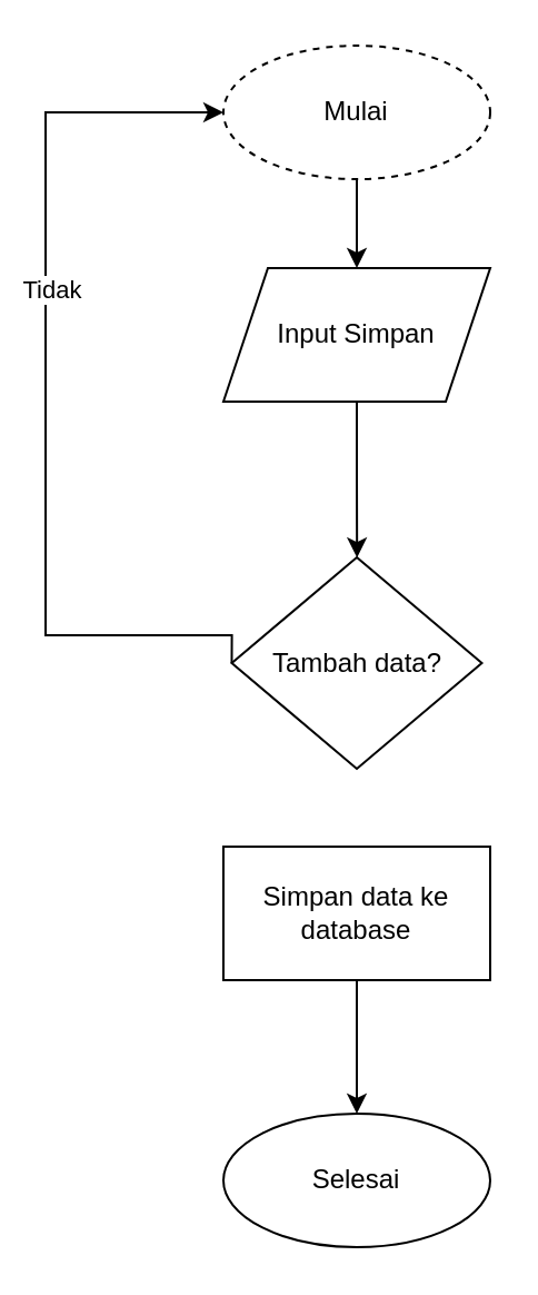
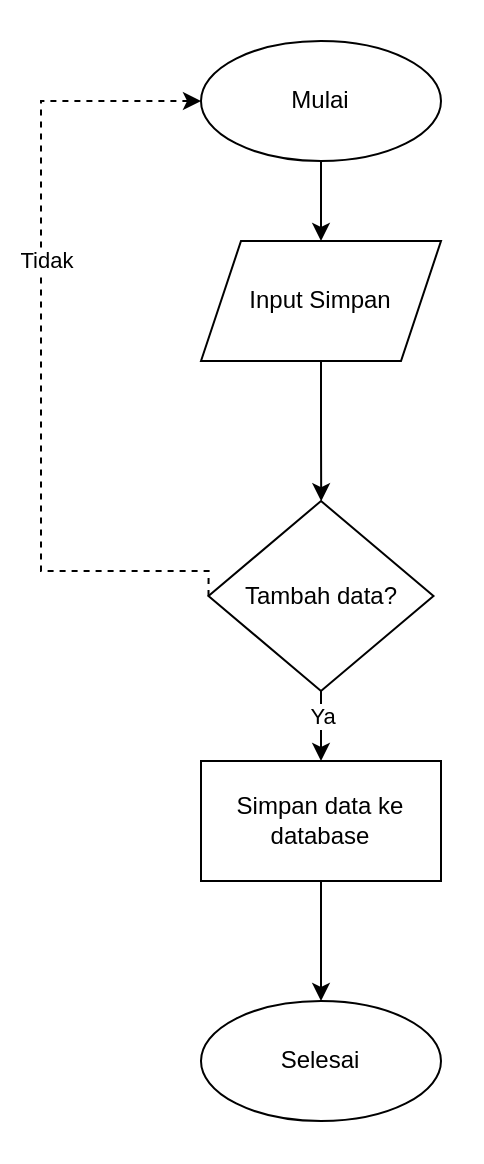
  <mxCell id="0" />
  <mxCell id="1" parent="0" />
  <mxCell id="2" style="edgeStyle=orthogonalEdgeStyle;rounded=0;orthogonalLoop=1;jettySize=auto;html=1;exitX=0.5;exitY=1;exitDx=0;exitDy=0;entryX=0.5;entryY=0;entryDx=0;entryDy=0;" edge="1" parent="1" source="3" target="6"><mxGeometry relative="1" as="geometry" /></mxCell>
- <mxCell id="3" value="Mulai" style="ellipse;whiteSpace=wrap;html=1;dashed=1;" vertex="1" parent="1"><mxGeometry x="100" y="20" width="120" height="60" as="geometry" /></mxCell>
+ <mxCell id="3" value="Mulai" style="ellipse;whiteSpace=wrap;html=1;" vertex="1" parent="1"><mxGeometry x="100" y="20" width="120" height="60" as="geometry" /></mxCell>
  <mxCell id="4" value="Selesai" style="ellipse;whiteSpace=wrap;html=1;" vertex="1" parent="1"><mxGeometry x="100" y="500" width="120" height="60" as="geometry" /></mxCell>
  <mxCell id="5" style="edgeStyle=orthogonalEdgeStyle;rounded=0;orthogonalLoop=1;jettySize=auto;html=1;exitX=0.5;exitY=1;exitDx=0;exitDy=0;" edge="1" parent="1" source="6" target="13"><mxGeometry relative="1" as="geometry" /></mxCell>
  <mxCell id="6" value="Input Simpan" style="shape=parallelogram;perimeter=parallelogramPerimeter;whiteSpace=wrap;html=1;fixedSize=1;" vertex="1" parent="1"><mxGeometry x="100" y="120" width="120" height="60" as="geometry" /></mxCell>
  <mxCell id="7" style="edgeStyle=orthogonalEdgeStyle;rounded=0;orthogonalLoop=1;jettySize=auto;html=1;exitX=0.5;exitY=1;exitDx=0;exitDy=0;" edge="1" parent="1" source="8" target="4"><mxGeometry relative="1" as="geometry" /></mxCell>
  <mxCell id="8" value="Simpan data ke database" style="rounded=0;whiteSpace=wrap;html=1;" vertex="1" parent="1"><mxGeometry x="100" y="380" width="120" height="60" as="geometry" /></mxCell>
- <mxCell id="9" style="edgeStyle=orthogonalEdgeStyle;rounded=0;orthogonalLoop=1;jettySize=auto;html=1;exitX=0;exitY=0.5;exitDx=0;exitDy=0;entryX=0;entryY=0.5;entryDx=0;entryDy=0;" edge="1" parent="1" source="13" target="3"><mxGeometry relative="1" as="geometry"><Array as="points"><mxPoint x="20" y="285" /><mxPoint x="20" y="50" /></Array></mxGeometry></mxCell>
+ <mxCell id="9" style="edgeStyle=orthogonalEdgeStyle;rounded=0;orthogonalLoop=1;jettySize=auto;html=1;exitX=0;exitY=0.5;exitDx=0;exitDy=0;entryX=0;entryY=0.5;entryDx=0;entryDy=0;dashed=1;" edge="1" parent="1" source="13" target="3"><mxGeometry relative="1" as="geometry"><Array as="points"><mxPoint x="20" y="285" /><mxPoint x="20" y="50" /></Array></mxGeometry></mxCell>
  <mxCell id="10" value="Tidak" style="edgeLabel;html=1;align=center;verticalAlign=middle;resizable=0;points=[];" vertex="1" connectable="0" parent="9"><mxGeometry x="0.225" y="-2" relative="1" as="geometry"><mxPoint as="offset" /></mxGeometry></mxCell>
+ <mxCell id="11" style="edgeStyle=orthogonalEdgeStyle;rounded=0;orthogonalLoop=1;jettySize=auto;html=1;exitX=0.5;exitY=1;exitDx=0;exitDy=0;entryX=0.5;entryY=0;entryDx=0;entryDy=0;" edge="1" parent="1" source="13" target="8"><mxGeometry relative="1" as="geometry" /></mxCell>
+ <mxCell id="12" value="Ya" style="edgeLabel;html=1;align=center;verticalAlign=middle;resizable=0;points=[];" vertex="1" connectable="0" parent="11"><mxGeometry x="-0.3" relative="1" as="geometry"><mxPoint as="offset" /></mxGeometry></mxCell>
  <mxCell id="13" value="Tambah data?" style="rhombus;whiteSpace=wrap;html=1;" vertex="1" parent="1"><mxGeometry x="103.75" y="250" width="112.5" height="95" as="geometry" /></mxCell>
